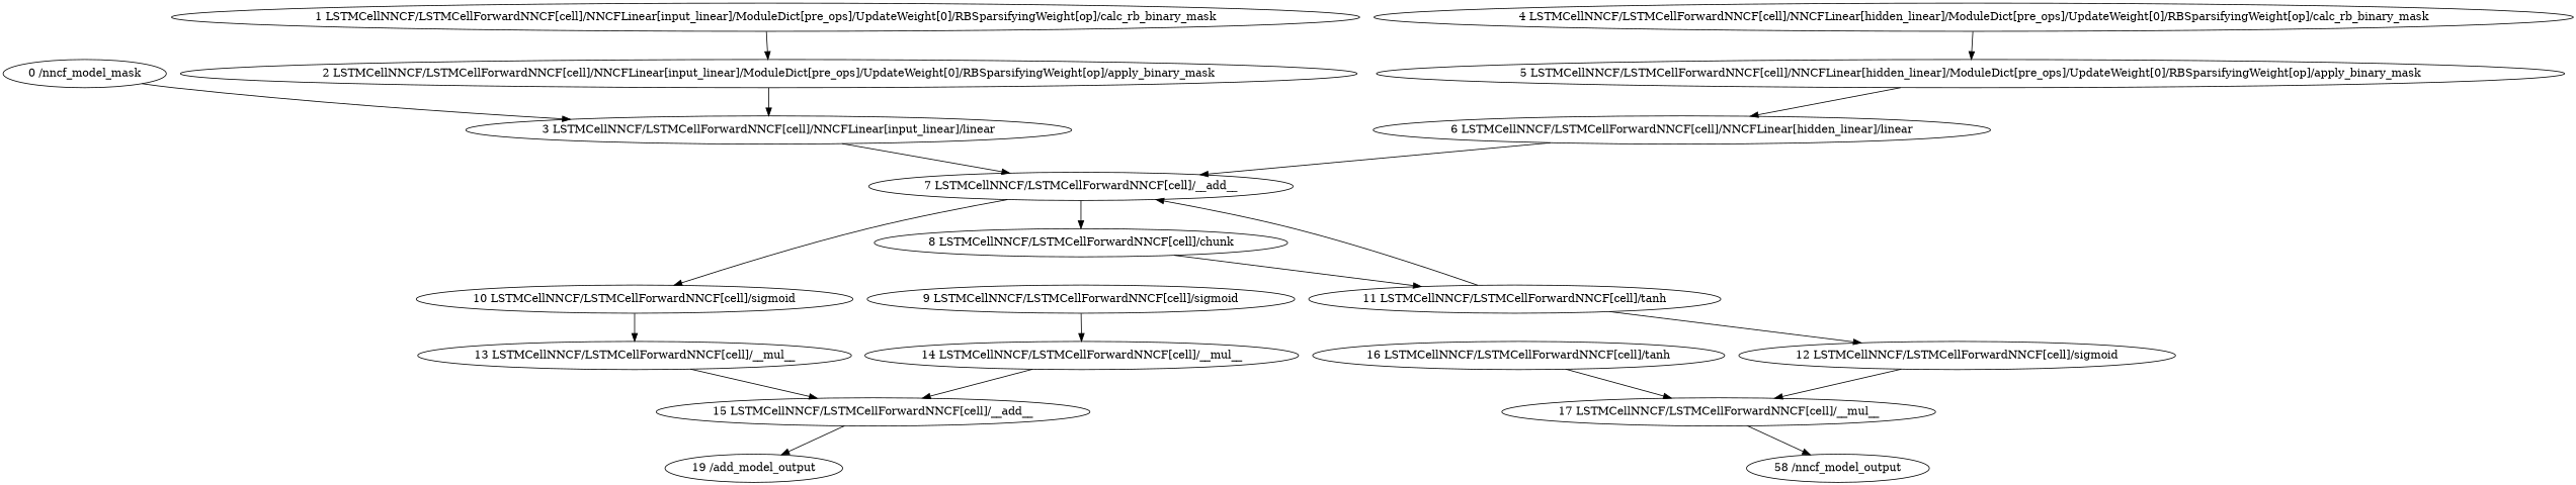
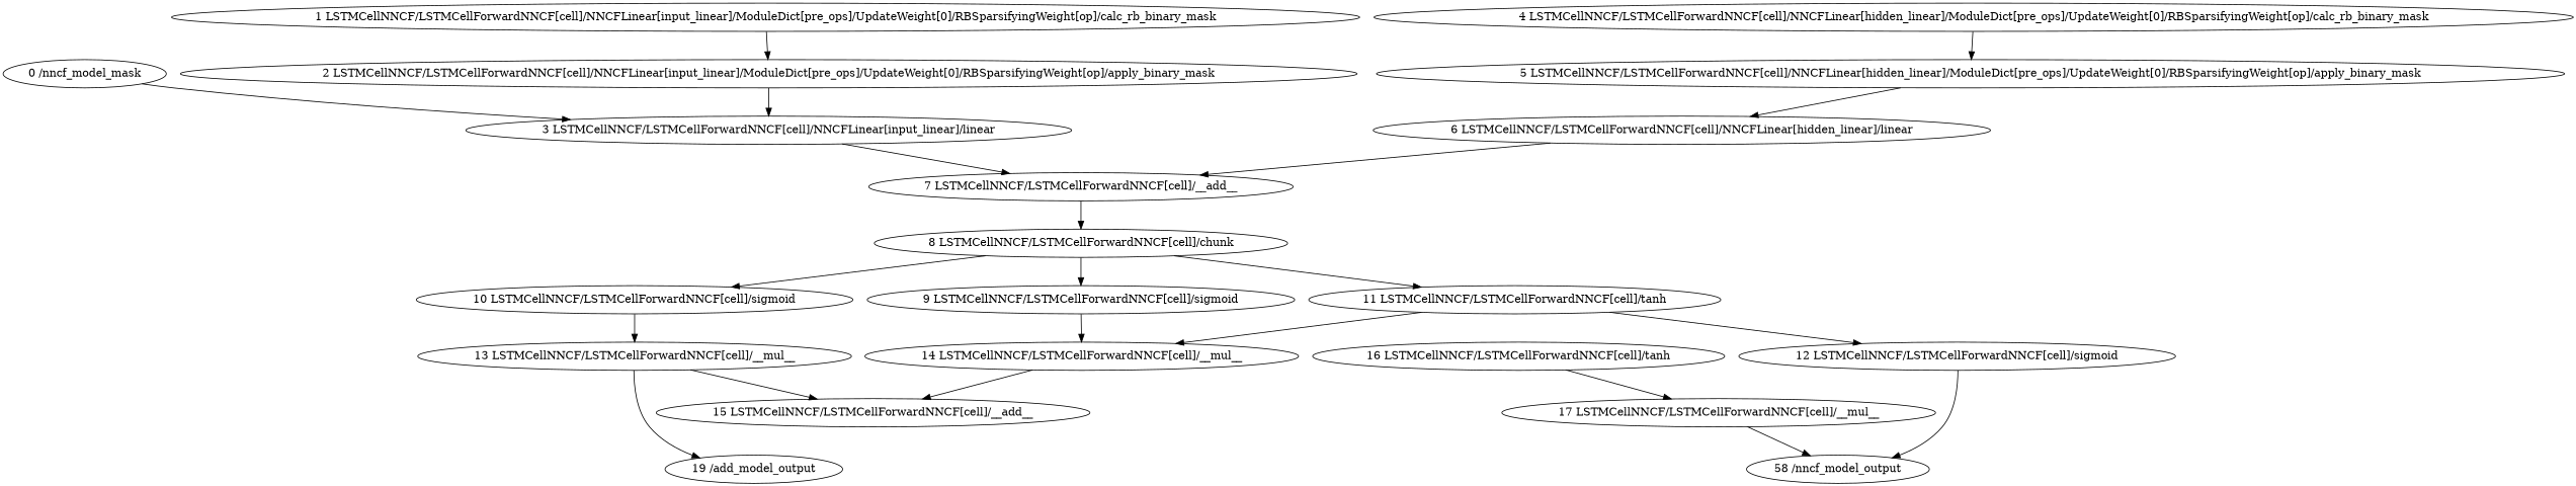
  strict digraph {
    node [type=sigmoid scope="LSTMCellNNCF/LSTMCellForwardNNCF[cell]"]
    n1 [label="0 /nncf_model_mask" type=nncf_model_input scope=""]
    "3 LSTMCellNNCF/LSTMCellForwardNNCF[cell]/NNCFLinear[input_linear]/linear" [scope="LSTMCellNNCF/LSTMCellForwardNNCF[cell]/NNCFLinear[input_linear]" type=linear]
    "7 LSTMCellNNCF/LSTMCellForwardNNCF[cell]/__add__" [type=__add__]
    "1 LSTMCellNNCF/LSTMCellForwardNNCF[cell]/NNCFLinear[input_linear]/ModuleDict[pre_ops]/UpdateWeight[0]/RBSparsifyingWeight[op]/calc_rb_binary_mask" [scope="LSTMCellNNCF/LSTMCellForwardNNCF[cell]/NNCFLinear[input_linear]/ModuleDict[pre_ops]/UpdateWeight[0]/RBSparsifyingWeight[op]" type=calc_rb_binary_mask]
    "2 LSTMCellNNCF/LSTMCellForwardNNCF[cell]/NNCFLinear[input_linear]/ModuleDict[pre_ops]/UpdateWeight[0]/RBSparsifyingWeight[op]/apply_binary_mask" [scope="LSTMCellNNCF/LSTMCellForwardNNCF[cell]/NNCFLinear[input_linear]/ModuleDict[pre_ops]/UpdateWeight[0]/RBSparsifyingWeight[op]" type=apply_binary_mask]
    "8 LSTMCellNNCF/LSTMCellForwardNNCF[cell]/chunk" [type=chunk]
    "4 LSTMCellNNCF/LSTMCellForwardNNCF[cell]/NNCFLinear[hidden_linear]/ModuleDict[pre_ops]/UpdateWeight[0]/RBSparsifyingWeight[op]/calc_rb_binary_mask" [scope="LSTMCellNNCF/LSTMCellForwardNNCF[cell]/NNCFLinear[hidden_linear]/ModuleDict[pre_ops]/UpdateWeight[0]/RBSparsifyingWeight[op]" type=calc_rb_binary_mask]
    "5 LSTMCellNNCF/LSTMCellForwardNNCF[cell]/NNCFLinear[hidden_linear]/ModuleDict[pre_ops]/UpdateWeight[0]/RBSparsifyingWeight[op]/apply_binary_mask" [scope="LSTMCellNNCF/LSTMCellForwardNNCF[cell]/NNCFLinear[hidden_linear]/ModuleDict[pre_ops]/UpdateWeight[0]/RBSparsifyingWeight[op]" type=apply_binary_mask]
    "6 LSTMCellNNCF/LSTMCellForwardNNCF[cell]/NNCFLinear[hidden_linear]/linear" [scope="LSTMCellNNCF/LSTMCellForwardNNCF[cell]/NNCFLinear[hidden_linear]" type=linear]
    "9 LSTMCellNNCF/LSTMCellForwardNNCF[cell]/sigmoid"
    "10 LSTMCellNNCF/LSTMCellForwardNNCF[cell]/sigmoid"
    "11 LSTMCellNNCF/LSTMCellForwardNNCF[cell]/tanh" [type=tanh]
    "14 LSTMCellNNCF/LSTMCellForwardNNCF[cell]/__mul__" [type=__mul__]
    "13 LSTMCellNNCF/LSTMCellForwardNNCF[cell]/__mul__" [type=__mul__]
    "12 LSTMCellNNCF/LSTMCellForwardNNCF[cell]/sigmoid"
    "17 LSTMCellNNCF/LSTMCellForwardNNCF[cell]/__mul__" [type=__mul__]
    "15 LSTMCellNNCF/LSTMCellForwardNNCF[cell]/__add__" [type=__add__]
    n18 [label="58 /nncf_model_output" type=nncf_model_output scope=""]
    n19 [label="19 /add_model_output" type=nncf_model_output scope=""]
    "16 LSTMCellNNCF/LSTMCellForwardNNCF[cell]/tanh" [type=tanh]
    n1 -> "3 LSTMCellNNCF/LSTMCellForwardNNCF[cell]/NNCFLinear[input_linear]/linear"
    "3 LSTMCellNNCF/LSTMCellForwardNNCF[cell]/NNCFLinear[input_linear]/linear" -> "7 LSTMCellNNCF/LSTMCellForwardNNCF[cell]/__add__"
    "7 LSTMCellNNCF/LSTMCellForwardNNCF[cell]/__add__" -> "8 LSTMCellNNCF/LSTMCellForwardNNCF[cell]/chunk"
    "1 LSTMCellNNCF/LSTMCellForwardNNCF[cell]/NNCFLinear[input_linear]/ModuleDict[pre_ops]/UpdateWeight[0]/RBSparsifyingWeight[op]/calc_rb_binary_mask" -> "2 LSTMCellNNCF/LSTMCellForwardNNCF[cell]/NNCFLinear[input_linear]/ModuleDict[pre_ops]/UpdateWeight[0]/RBSparsifyingWeight[op]/apply_binary_mask"
    "2 LSTMCellNNCF/LSTMCellForwardNNCF[cell]/NNCFLinear[input_linear]/ModuleDict[pre_ops]/UpdateWeight[0]/RBSparsifyingWeight[op]/apply_binary_mask" -> "3 LSTMCellNNCF/LSTMCellForwardNNCF[cell]/NNCFLinear[input_linear]/linear"
-   "7 LSTMCellNNCF/LSTMCellForwardNNCF[cell]/__add__" -> "10 LSTMCellNNCF/LSTMCellForwardNNCF[cell]/sigmoid"
+   "8 LSTMCellNNCF/LSTMCellForwardNNCF[cell]/chunk" -> "9 LSTMCellNNCF/LSTMCellForwardNNCF[cell]/sigmoid"
+   "8 LSTMCellNNCF/LSTMCellForwardNNCF[cell]/chunk" -> "10 LSTMCellNNCF/LSTMCellForwardNNCF[cell]/sigmoid"
    "8 LSTMCellNNCF/LSTMCellForwardNNCF[cell]/chunk" -> "11 LSTMCellNNCF/LSTMCellForwardNNCF[cell]/tanh"
    "4 LSTMCellNNCF/LSTMCellForwardNNCF[cell]/NNCFLinear[hidden_linear]/ModuleDict[pre_ops]/UpdateWeight[0]/RBSparsifyingWeight[op]/calc_rb_binary_mask" -> "5 LSTMCellNNCF/LSTMCellForwardNNCF[cell]/NNCFLinear[hidden_linear]/ModuleDict[pre_ops]/UpdateWeight[0]/RBSparsifyingWeight[op]/apply_binary_mask"
    "5 LSTMCellNNCF/LSTMCellForwardNNCF[cell]/NNCFLinear[hidden_linear]/ModuleDict[pre_ops]/UpdateWeight[0]/RBSparsifyingWeight[op]/apply_binary_mask" -> "6 LSTMCellNNCF/LSTMCellForwardNNCF[cell]/NNCFLinear[hidden_linear]/linear"
    "6 LSTMCellNNCF/LSTMCellForwardNNCF[cell]/NNCFLinear[hidden_linear]/linear" -> "7 LSTMCellNNCF/LSTMCellForwardNNCF[cell]/__add__"
    "9 LSTMCellNNCF/LSTMCellForwardNNCF[cell]/sigmoid" -> "14 LSTMCellNNCF/LSTMCellForwardNNCF[cell]/__mul__"
    "10 LSTMCellNNCF/LSTMCellForwardNNCF[cell]/sigmoid" -> "13 LSTMCellNNCF/LSTMCellForwardNNCF[cell]/__mul__"
-   "11 LSTMCellNNCF/LSTMCellForwardNNCF[cell]/tanh" -> "7 LSTMCellNNCF/LSTMCellForwardNNCF[cell]/__add__"
+   "11 LSTMCellNNCF/LSTMCellForwardNNCF[cell]/tanh" -> "14 LSTMCellNNCF/LSTMCellForwardNNCF[cell]/__mul__"
    "11 LSTMCellNNCF/LSTMCellForwardNNCF[cell]/tanh" -> "12 LSTMCellNNCF/LSTMCellForwardNNCF[cell]/sigmoid"
    "14 LSTMCellNNCF/LSTMCellForwardNNCF[cell]/__mul__" -> "15 LSTMCellNNCF/LSTMCellForwardNNCF[cell]/__add__"
    "13 LSTMCellNNCF/LSTMCellForwardNNCF[cell]/__mul__" -> "15 LSTMCellNNCF/LSTMCellForwardNNCF[cell]/__add__"
-   "12 LSTMCellNNCF/LSTMCellForwardNNCF[cell]/sigmoid" -> "17 LSTMCellNNCF/LSTMCellForwardNNCF[cell]/__mul__"
+   "12 LSTMCellNNCF/LSTMCellForwardNNCF[cell]/sigmoid" -> n18
    "17 LSTMCellNNCF/LSTMCellForwardNNCF[cell]/__mul__" -> n18
-   "15 LSTMCellNNCF/LSTMCellForwardNNCF[cell]/__add__" -> n19
+   "13 LSTMCellNNCF/LSTMCellForwardNNCF[cell]/__mul__" -> n19
    "16 LSTMCellNNCF/LSTMCellForwardNNCF[cell]/tanh" -> "17 LSTMCellNNCF/LSTMCellForwardNNCF[cell]/__mul__"
  }
